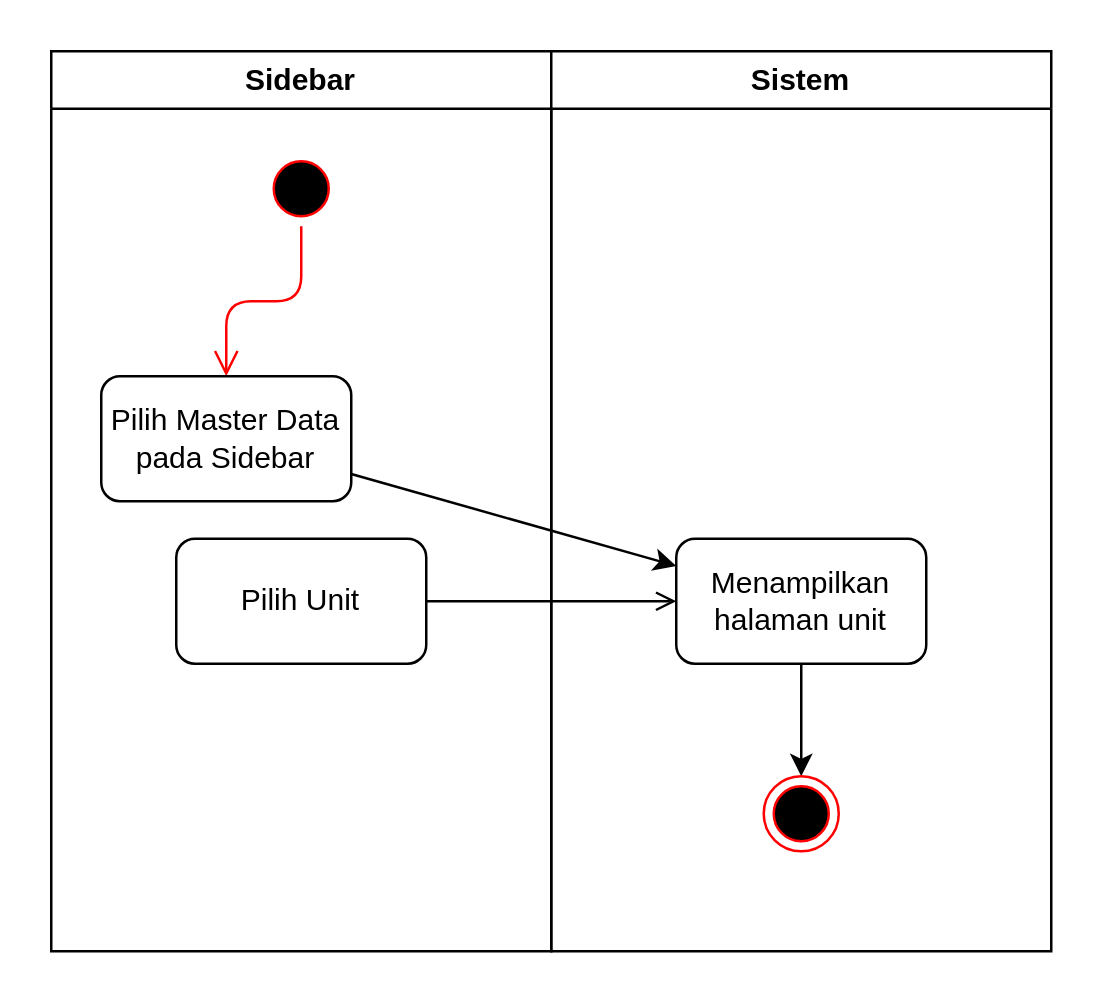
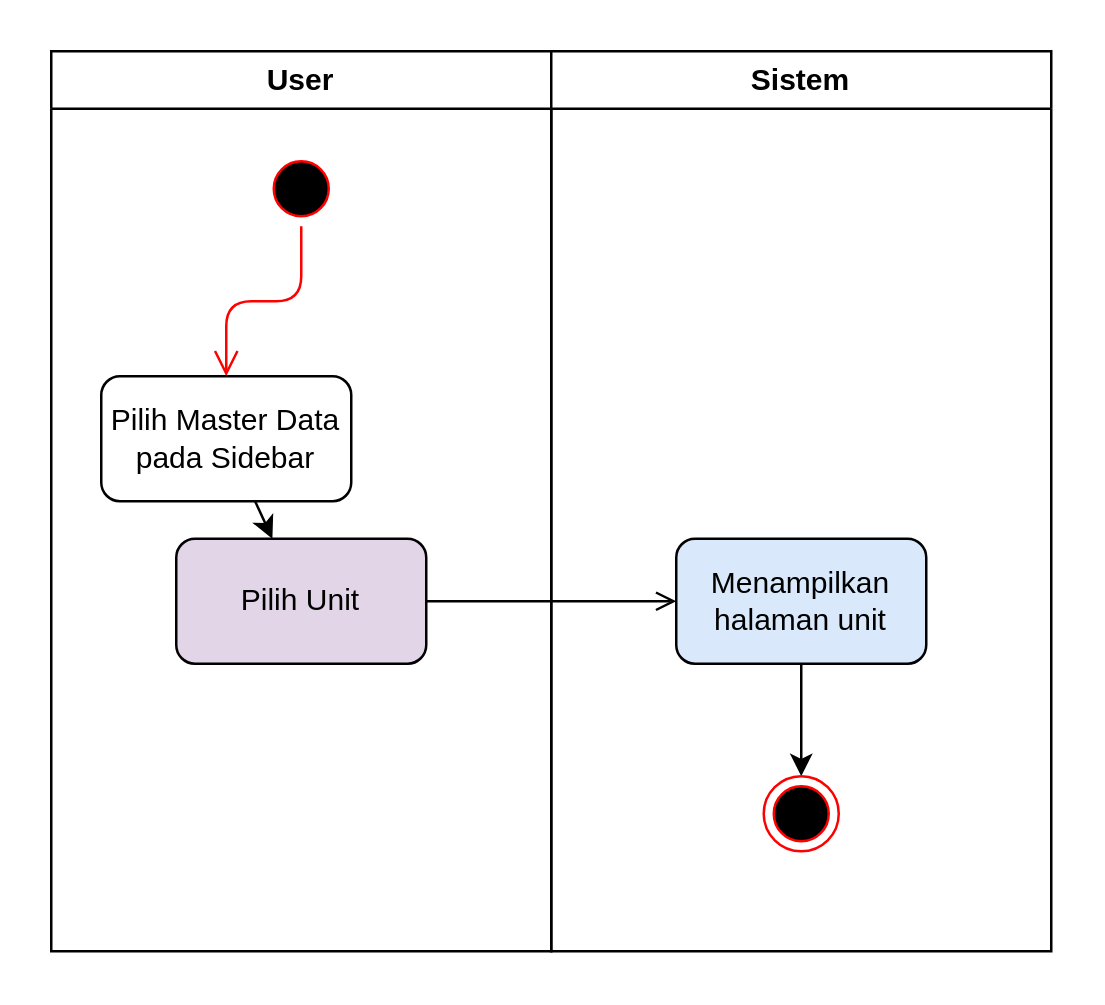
  <mxCell id="0" />
  <mxCell id="1" parent="0" />
- <mxCell id="2" value="Sidebar" style="swimlane;whiteSpace=wrap;html=1;" parent="1" vertex="1"><mxGeometry x="20" y="20" width="200" height="360" as="geometry" /></mxCell>
+ <mxCell id="2" value="User" style="swimlane;whiteSpace=wrap;html=1;" parent="1" vertex="1"><mxGeometry x="20" y="20" width="200" height="360" as="geometry" /></mxCell>
  <mxCell id="3" value="" style="ellipse;html=1;shape=startState;fillColor=#000000;strokeColor=#ff0000;" parent="2" vertex="1"><mxGeometry x="85" y="40" width="30" height="30" as="geometry" /></mxCell>
  <mxCell id="4" value="" style="edgeStyle=orthogonalEdgeStyle;html=1;verticalAlign=bottom;endArrow=open;endSize=8;strokeColor=#ff0000;entryX=0.5;entryY=0;entryDx=0;entryDy=0;" parent="2" source="3" target="5" edge="1"><mxGeometry relative="1" as="geometry"><mxPoint x="100" y="130" as="targetPoint" /></mxGeometry></mxCell>
  <mxCell id="5" value="Pilih Master Data pada Sidebar" style="rounded=1;whiteSpace=wrap;html=1;" parent="2" vertex="1"><mxGeometry x="20" y="130" width="100" height="50" as="geometry" /></mxCell>
- <mxCell id="6" value="Pilih Unit" style="rounded=1;whiteSpace=wrap;html=1;" parent="2" vertex="1"><mxGeometry x="50" y="195" width="100" height="50" as="geometry" /></mxCell>
- <mxCell id="7" value="" style="edgeStyle=none;html=1;" parent="2" source="5" target="10" edge="1"><mxGeometry relative="1" as="geometry" /></mxCell>
+ <mxCell id="6" value="Pilih Unit" style="rounded=1;whiteSpace=wrap;html=1;fillColor=#e1d5e7;" parent="2" vertex="1"><mxGeometry x="50" y="195" width="100" height="50" as="geometry" /></mxCell>
+ <mxCell id="7" value="" style="edgeStyle=none;html=1;" parent="2" source="5" target="6" edge="1"><mxGeometry relative="1" as="geometry" /></mxCell>
  <mxCell id="8" value="Sistem" style="swimlane;whiteSpace=wrap;html=1;" parent="1" vertex="1"><mxGeometry x="220" y="20" width="200" height="360" as="geometry" /></mxCell>
  <mxCell id="9" value="" style="edgeStyle=none;html=1;" parent="8" source="10" target="11" edge="1"><mxGeometry relative="1" as="geometry" /></mxCell>
- <mxCell id="10" value="Menampilkan halaman unit" style="rounded=1;whiteSpace=wrap;html=1;" parent="8" vertex="1"><mxGeometry x="50" y="195" width="100" height="50" as="geometry" /></mxCell>
+ <mxCell id="10" value="Menampilkan halaman unit" style="rounded=1;whiteSpace=wrap;html=1;fillColor=#dae8fc;" parent="8" vertex="1"><mxGeometry x="50" y="195" width="100" height="50" as="geometry" /></mxCell>
  <mxCell id="11" value="" style="ellipse;html=1;shape=endState;fillColor=#000000;strokeColor=#ff0000;" parent="8" vertex="1"><mxGeometry x="85" y="290" width="30" height="30" as="geometry" /></mxCell>
  <mxCell id="12" value="" style="edgeStyle=none;html=1;endArrow=open;" parent="1" source="6" target="10" edge="1"><mxGeometry relative="1" as="geometry" /></mxCell>
